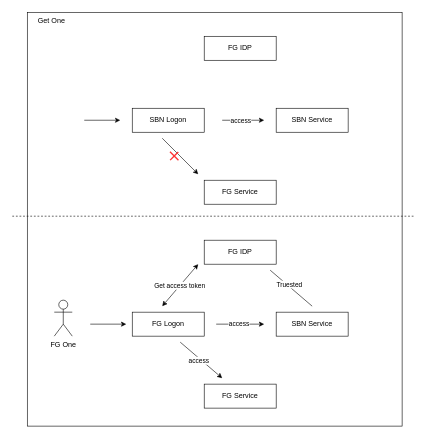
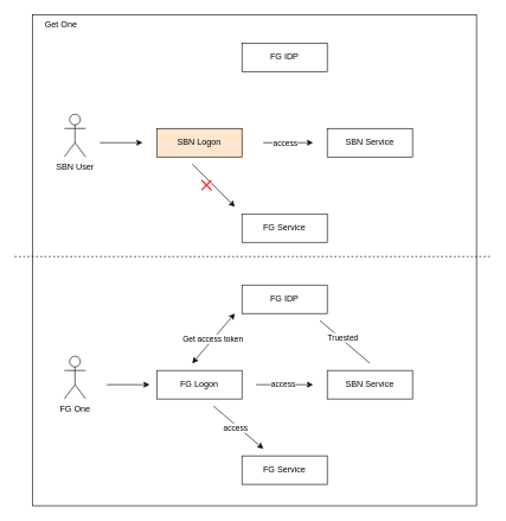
  <mxCell id="0" />
  <mxCell id="1" parent="0" />
  <mxCell id="2" value="" style="rounded=0;whiteSpace=wrap;html=1;" vertex="1" parent="1"><mxGeometry x="45" y="20" width="625" height="690" as="geometry" /></mxCell>
  <mxCell id="3" value="FG IDP" style="rounded=0;whiteSpace=wrap;html=1;" vertex="1" parent="1"><mxGeometry x="340" y="60" width="120" height="40" as="geometry" /></mxCell>
+ <mxCell id="4" value="SBN User" style="shape=umlActor;verticalLabelPosition=bottom;verticalAlign=top;html=1;outlineConnect=0;" vertex="1" parent="1"><mxGeometry x="90" y="160" width="30" height="60" as="geometry" /></mxCell>
  <mxCell id="5" value="SBN Service" style="rounded=0;whiteSpace=wrap;html=1;" vertex="1" parent="1"><mxGeometry x="460" y="180" width="120" height="40" as="geometry" /></mxCell>
  <mxCell id="6" value="FG Service" style="rounded=0;whiteSpace=wrap;html=1;" vertex="1" parent="1"><mxGeometry x="340" y="300" width="120" height="40" as="geometry" /></mxCell>
- <mxCell id="7" value="SBN Logon" style="rounded=0;whiteSpace=wrap;html=1;" vertex="1" parent="1"><mxGeometry x="220" y="180" width="120" height="40" as="geometry" /></mxCell>
+ <mxCell id="7" value="SBN Logon" style="rounded=0;whiteSpace=wrap;html=1;fillColor=#ffe6cc;" vertex="1" parent="1"><mxGeometry x="220" y="180" width="120" height="40" as="geometry" /></mxCell>
  <mxCell id="8" value="FG IDP" style="rounded=0;whiteSpace=wrap;html=1;" vertex="1" parent="1"><mxGeometry x="340" y="400" width="120" height="40" as="geometry" /></mxCell>
  <mxCell id="9" value="FG One" style="shape=umlActor;verticalLabelPosition=bottom;verticalAlign=top;html=1;outlineConnect=0;" vertex="1" parent="1"><mxGeometry x="90" y="500" width="30" height="60" as="geometry" /></mxCell>
  <mxCell id="10" value="SBN Service" style="rounded=0;whiteSpace=wrap;html=1;" vertex="1" parent="1"><mxGeometry x="460" y="520" width="120" height="40" as="geometry" /></mxCell>
  <mxCell id="11" value="FG Service" style="rounded=0;whiteSpace=wrap;html=1;" vertex="1" parent="1"><mxGeometry x="340" y="640" width="120" height="40" as="geometry" /></mxCell>
  <mxCell id="12" value="FG Logon" style="rounded=0;whiteSpace=wrap;html=1;" vertex="1" parent="1"><mxGeometry x="220" y="520" width="120" height="40" as="geometry" /></mxCell>
  <mxCell id="13" value="" style="endArrow=classic;html=1;rounded=0;" edge="1" parent="1"><mxGeometry width="50" height="50" relative="1" as="geometry"><mxPoint x="150" y="540" as="sourcePoint" /><mxPoint x="210" y="540" as="targetPoint" /></mxGeometry></mxCell>
  <mxCell id="14" value="" style="endArrow=none;html=1;rounded=0;" edge="1" parent="1"><mxGeometry width="50" height="50" relative="1" as="geometry"><mxPoint x="520" y="510" as="sourcePoint" /><mxPoint x="450" y="450" as="targetPoint" /></mxGeometry></mxCell>
  <mxCell id="15" value="Truested" style="edgeLabel;html=1;align=center;verticalAlign=middle;resizable=0;points=[];" vertex="1" connectable="0" parent="14"><mxGeometry x="0.144" y="-3" relative="1" as="geometry"><mxPoint as="offset" /></mxGeometry></mxCell>
  <mxCell id="16" value="" style="endArrow=classic;html=1;rounded=0;" edge="1" parent="1"><mxGeometry width="50" height="50" relative="1" as="geometry"><mxPoint x="300" y="570" as="sourcePoint" /><mxPoint x="370" y="630" as="targetPoint" /></mxGeometry></mxCell>
  <mxCell id="17" value="access" style="edgeLabel;html=1;align=center;verticalAlign=middle;resizable=0;points=[];" vertex="1" connectable="0" parent="16"><mxGeometry x="-0.466" y="-1" relative="1" as="geometry"><mxPoint x="12" y="13" as="offset" /></mxGeometry></mxCell>
  <mxCell id="18" value="" style="endArrow=classic;startArrow=classic;html=1;rounded=0;" edge="1" parent="1"><mxGeometry width="50" height="50" relative="1" as="geometry"><mxPoint x="270" y="510" as="sourcePoint" /><mxPoint x="330" y="440" as="targetPoint" /></mxGeometry></mxCell>
  <mxCell id="19" value="Get access token" style="edgeLabel;html=1;align=center;verticalAlign=middle;resizable=0;points=[];" vertex="1" connectable="0" parent="18"><mxGeometry x="-0.034" y="1" relative="1" as="geometry"><mxPoint as="offset" /></mxGeometry></mxCell>
  <mxCell id="20" value="" style="endArrow=classic;html=1;rounded=0;" edge="1" parent="1"><mxGeometry width="50" height="50" relative="1" as="geometry"><mxPoint x="360" y="540" as="sourcePoint" /><mxPoint x="440" y="540" as="targetPoint" /></mxGeometry></mxCell>
  <mxCell id="21" value="access" style="edgeLabel;html=1;align=center;verticalAlign=middle;resizable=0;points=[];" vertex="1" connectable="0" parent="20"><mxGeometry x="-0.063" y="2" relative="1" as="geometry"><mxPoint as="offset" /></mxGeometry></mxCell>
  <mxCell id="22" value="" style="endArrow=classic;html=1;rounded=0;" edge="1" parent="1"><mxGeometry width="50" height="50" relative="1" as="geometry"><mxPoint x="140" y="200" as="sourcePoint" /><mxPoint x="200" y="200" as="targetPoint" /></mxGeometry></mxCell>
  <mxCell id="23" value="" style="endArrow=classic;html=1;rounded=0;" edge="1" parent="1"><mxGeometry width="50" height="50" relative="1" as="geometry"><mxPoint x="370" y="200" as="sourcePoint" /><mxPoint x="440" y="200" as="targetPoint" /></mxGeometry></mxCell>
  <mxCell id="24" value="access" style="edgeLabel;html=1;align=center;verticalAlign=middle;resizable=0;points=[];" vertex="1" connectable="0" parent="23"><mxGeometry x="-0.125" y="-2" relative="1" as="geometry"><mxPoint x="-1" y="-2" as="offset" /></mxGeometry></mxCell>
  <mxCell id="25" value="" style="endArrow=classic;html=1;rounded=0;" edge="1" parent="1"><mxGeometry width="50" height="50" relative="1" as="geometry"><mxPoint x="270" y="230" as="sourcePoint" /><mxPoint x="330" y="290" as="targetPoint" /></mxGeometry></mxCell>
  <mxCell id="26" value="" style="shape=cross;whiteSpace=wrap;html=1;rotation=45;fillColor=#FF3333;strokeColor=none;size=0.115;" vertex="1" parent="1"><mxGeometry x="280" y="250" width="20" height="19.27" as="geometry" /></mxCell>
  <mxCell id="27" value="Get One" style="text;html=1;align=center;verticalAlign=middle;resizable=0;points=[];autosize=1;strokeColor=none;fillColor=none;" vertex="1" parent="1"><mxGeometry x="45" y="20" width="80" height="30" as="geometry" /></mxCell>
  <mxCell id="28" value="" style="endArrow=none;html=1;rounded=0;dashed=1;" edge="1" parent="1"><mxGeometry width="50" height="50" relative="1" as="geometry"><mxPoint x="20" y="360" as="sourcePoint" /><mxPoint x="690" y="360" as="targetPoint" /></mxGeometry></mxCell>
